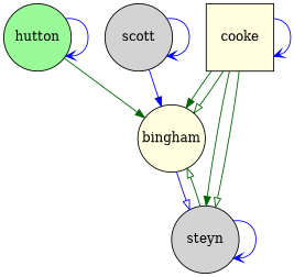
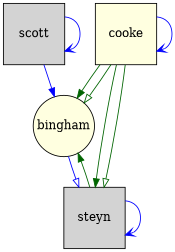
  digraph {
    node [fillcolor=lightyellow fixedsize=true shape=circle style=filled]
    edge [arrowhead=normal color=blue penwidth=1]
    bingham [height=1 width=1]
-   steyn [fillcolor=lightgrey height=1 width=1]
+   steyn [fillcolor=lightgrey height=1 shape=box width=1]
    cooke [height=1 shape=box width=1]
-   hutton [fillcolor=palegreen height=1 width=1]
-   scott [fillcolor=lightgrey height=1 width=1]
+   scott [fillcolor=lightgrey height=1 shape=box width=1]
    bingham -> steyn [arrowhead=onormal]
-   steyn -> bingham [arrowhead=onormal color=darkgreen]
+   steyn -> bingham [color=darkgreen]
    steyn -> steyn [arrowhead=vee]
    cooke -> bingham [color=darkgreen]
    cooke -> bingham [arrowhead=onormal color=darkgreen]
    cooke -> steyn [color=darkgreen]
    cooke -> steyn [arrowhead=onormal color=darkgreen]
    cooke -> cooke [arrowhead=vee]
-   hutton -> bingham [color=darkgreen]
-   hutton -> hutton [arrowhead=vee]
    scott -> bingham
    scott -> scott [arrowhead=vee]
  }
